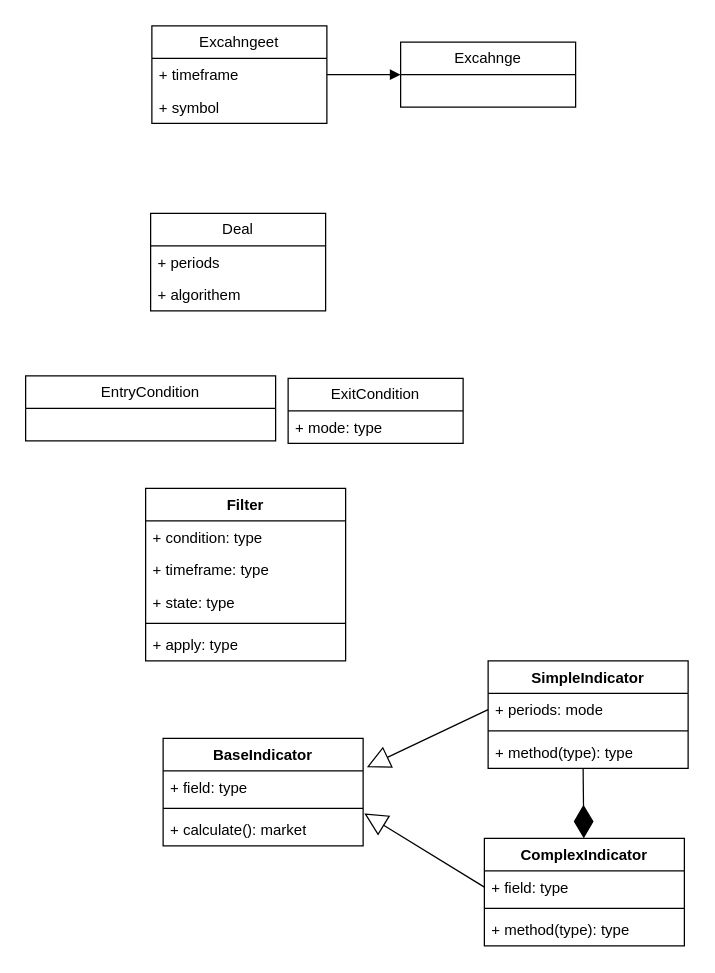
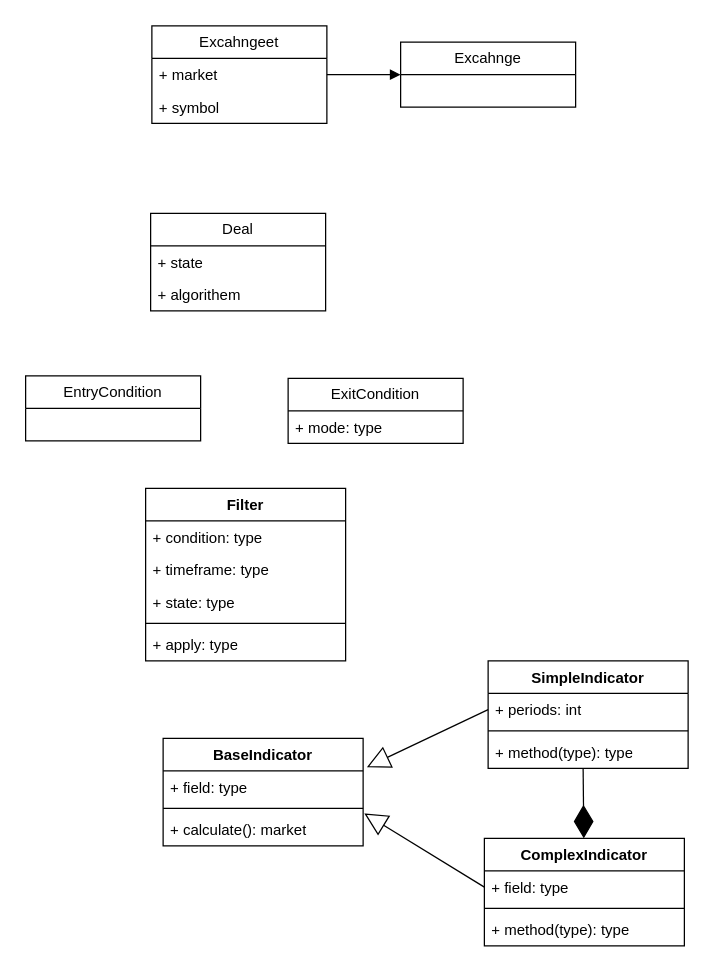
  <mxCell id="0" />
  <mxCell id="1" parent="0" />
  <mxCell id="2" value="Excahnge&lt;span style=&quot;background-color: initial;&quot;&gt;et&lt;/span&gt;" style="swimlane;fontStyle=0;childLayout=stackLayout;horizontal=1;startSize=26;fillColor=none;horizontalStack=0;resizeParent=1;resizeParentMax=0;resizeLast=0;collapsible=1;marginBottom=0;whiteSpace=wrap;html=1;" vertex="1" parent="1"><mxGeometry x="121" y="20" width="140" height="78" as="geometry" /></mxCell>
- <mxCell id="3" value="+ timeframe" style="text;strokeColor=none;fillColor=none;align=left;verticalAlign=top;spacingLeft=4;spacingRight=4;overflow=hidden;rotatable=0;points=[[0,0.5],[1,0.5]];portConstraint=eastwest;whiteSpace=wrap;html=1;" vertex="1" parent="2"><mxGeometry y="26" width="140" height="26" as="geometry" /></mxCell>
+ <mxCell id="3" value="+ market" style="text;strokeColor=none;fillColor=none;align=left;verticalAlign=top;spacingLeft=4;spacingRight=4;overflow=hidden;rotatable=0;points=[[0,0.5],[1,0.5]];portConstraint=eastwest;whiteSpace=wrap;html=1;" vertex="1" parent="2"><mxGeometry y="26" width="140" height="26" as="geometry" /></mxCell>
  <mxCell id="4" value="+ symbol" style="text;strokeColor=none;fillColor=none;align=left;verticalAlign=top;spacingLeft=4;spacingRight=4;overflow=hidden;rotatable=0;points=[[0,0.5],[1,0.5]];portConstraint=eastwest;whiteSpace=wrap;html=1;" vertex="1" parent="2"><mxGeometry y="52" width="140" height="26" as="geometry" /></mxCell>
  <mxCell id="5" value="Excahnge" style="swimlane;fontStyle=0;childLayout=stackLayout;horizontal=1;startSize=26;fillColor=none;horizontalStack=0;resizeParent=1;resizeParentMax=0;resizeLast=0;collapsible=1;marginBottom=0;whiteSpace=wrap;html=1;" vertex="1" parent="1"><mxGeometry x="320" y="33" width="140" height="52" as="geometry" /></mxCell>
  <mxCell id="6" value="Deal" style="swimlane;fontStyle=0;childLayout=stackLayout;horizontal=1;startSize=26;fillColor=none;horizontalStack=0;resizeParent=1;resizeParentMax=0;resizeLast=0;collapsible=1;marginBottom=0;whiteSpace=wrap;html=1;" vertex="1" parent="1"><mxGeometry x="120" y="170" width="140" height="78" as="geometry" /></mxCell>
- <mxCell id="7" value="+ periods" style="text;strokeColor=none;fillColor=none;align=left;verticalAlign=top;spacingLeft=4;spacingRight=4;overflow=hidden;rotatable=0;points=[[0,0.5],[1,0.5]];portConstraint=eastwest;whiteSpace=wrap;html=1;" vertex="1" parent="6"><mxGeometry y="26" width="140" height="26" as="geometry" /></mxCell>
+ <mxCell id="7" value="+ state" style="text;strokeColor=none;fillColor=none;align=left;verticalAlign=top;spacingLeft=4;spacingRight=4;overflow=hidden;rotatable=0;points=[[0,0.5],[1,0.5]];portConstraint=eastwest;whiteSpace=wrap;html=1;" vertex="1" parent="6"><mxGeometry y="26" width="140" height="26" as="geometry" /></mxCell>
  <mxCell id="8" value="+ algorithem" style="text;strokeColor=none;fillColor=none;align=left;verticalAlign=top;spacingLeft=4;spacingRight=4;overflow=hidden;rotatable=0;points=[[0,0.5],[1,0.5]];portConstraint=eastwest;whiteSpace=wrap;html=1;" vertex="1" parent="6"><mxGeometry y="52" width="140" height="26" as="geometry" /></mxCell>
- <mxCell id="9" value="EntryCondition" style="swimlane;fontStyle=0;childLayout=stackLayout;horizontal=1;startSize=26;fillColor=none;horizontalStack=0;resizeParent=1;resizeParentMax=0;resizeLast=0;collapsible=1;marginBottom=0;whiteSpace=wrap;html=1;" vertex="1" parent="1"><mxGeometry x="20" y="300" width="200" height="52" as="geometry" /></mxCell>
+ <mxCell id="9" value="EntryCondition" style="swimlane;fontStyle=0;childLayout=stackLayout;horizontal=1;startSize=26;fillColor=none;horizontalStack=0;resizeParent=1;resizeParentMax=0;resizeLast=0;collapsible=1;marginBottom=0;whiteSpace=wrap;html=1;" vertex="1" parent="1"><mxGeometry x="20" y="300" width="140" height="52" as="geometry" /></mxCell>
  <mxCell id="10" value="ExitCondition" style="swimlane;fontStyle=0;childLayout=stackLayout;horizontal=1;startSize=26;fillColor=none;horizontalStack=0;resizeParent=1;resizeParentMax=0;resizeLast=0;collapsible=1;marginBottom=0;whiteSpace=wrap;html=1;" vertex="1" parent="1"><mxGeometry x="230" y="302" width="140" height="52" as="geometry" /></mxCell>
  <mxCell id="11" value="+ mode: type" style="text;strokeColor=none;fillColor=none;align=left;verticalAlign=top;spacingLeft=4;spacingRight=4;overflow=hidden;rotatable=0;points=[[0,0.5],[1,0.5]];portConstraint=eastwest;whiteSpace=wrap;html=1;" vertex="1" parent="10"><mxGeometry y="26" width="140" height="26" as="geometry" /></mxCell>
  <mxCell id="12" value="Filter" style="swimlane;fontStyle=1;align=center;verticalAlign=top;childLayout=stackLayout;horizontal=1;startSize=26;horizontalStack=0;resizeParent=1;resizeParentMax=0;resizeLast=0;collapsible=1;marginBottom=0;whiteSpace=wrap;html=1;" vertex="1" parent="1"><mxGeometry x="116" y="390" width="160" height="138" as="geometry" /></mxCell>
  <mxCell id="13" value="+ condition: type" style="text;strokeColor=none;fillColor=none;align=left;verticalAlign=top;spacingLeft=4;spacingRight=4;overflow=hidden;rotatable=0;points=[[0,0.5],[1,0.5]];portConstraint=eastwest;whiteSpace=wrap;html=1;" vertex="1" parent="12"><mxGeometry y="26" width="160" height="26" as="geometry" /></mxCell>
  <mxCell id="14" value="+ timeframe: type" style="text;strokeColor=none;fillColor=none;align=left;verticalAlign=top;spacingLeft=4;spacingRight=4;overflow=hidden;rotatable=0;points=[[0,0.5],[1,0.5]];portConstraint=eastwest;whiteSpace=wrap;html=1;" vertex="1" parent="12"><mxGeometry y="52" width="160" height="26" as="geometry" /></mxCell>
  <mxCell id="15" value="+ state: type" style="text;strokeColor=none;fillColor=none;align=left;verticalAlign=top;spacingLeft=4;spacingRight=4;overflow=hidden;rotatable=0;points=[[0,0.5],[1,0.5]];portConstraint=eastwest;whiteSpace=wrap;html=1;" vertex="1" parent="12"><mxGeometry y="78" width="160" height="26" as="geometry" /></mxCell>
  <mxCell id="16" value="" style="line;strokeWidth=1;fillColor=none;align=left;verticalAlign=middle;spacingTop=-1;spacingLeft=3;spacingRight=3;rotatable=0;labelPosition=right;points=[];portConstraint=eastwest;strokeColor=inherit;" vertex="1" parent="12"><mxGeometry y="104" width="160" height="8" as="geometry" /></mxCell>
  <mxCell id="17" value="+ apply: type" style="text;strokeColor=none;fillColor=none;align=left;verticalAlign=top;spacingLeft=4;spacingRight=4;overflow=hidden;rotatable=0;points=[[0,0.5],[1,0.5]];portConstraint=eastwest;whiteSpace=wrap;html=1;" vertex="1" parent="12"><mxGeometry y="112" width="160" height="26" as="geometry" /></mxCell>
  <mxCell id="18" value="SimpleIndicator" style="swimlane;fontStyle=1;align=center;verticalAlign=top;childLayout=stackLayout;horizontal=1;startSize=26;horizontalStack=0;resizeParent=1;resizeParentMax=0;resizeLast=0;collapsible=1;marginBottom=0;whiteSpace=wrap;html=1;" vertex="1" parent="1"><mxGeometry x="390" y="528" width="160" height="86" as="geometry" /></mxCell>
- <mxCell id="19" value="+ periods: mode" style="text;strokeColor=none;fillColor=none;align=left;verticalAlign=top;spacingLeft=4;spacingRight=4;overflow=hidden;rotatable=0;points=[[0,0.5],[1,0.5]];portConstraint=eastwest;whiteSpace=wrap;html=1;" vertex="1" parent="18"><mxGeometry y="26" width="160" height="26" as="geometry" /></mxCell>
+ <mxCell id="19" value="+ periods: int" style="text;strokeColor=none;fillColor=none;align=left;verticalAlign=top;spacingLeft=4;spacingRight=4;overflow=hidden;rotatable=0;points=[[0,0.5],[1,0.5]];portConstraint=eastwest;whiteSpace=wrap;html=1;" vertex="1" parent="18"><mxGeometry y="26" width="160" height="26" as="geometry" /></mxCell>
  <mxCell id="20" value="" style="line;strokeWidth=1;fillColor=none;align=left;verticalAlign=middle;spacingTop=-1;spacingLeft=3;spacingRight=3;rotatable=0;labelPosition=right;points=[];portConstraint=eastwest;strokeColor=inherit;" vertex="1" parent="18"><mxGeometry y="52" width="160" height="8" as="geometry" /></mxCell>
  <mxCell id="21" value="+ method(type): type" style="text;strokeColor=none;fillColor=none;align=left;verticalAlign=top;spacingLeft=4;spacingRight=4;overflow=hidden;rotatable=0;points=[[0,0.5],[1,0.5]];portConstraint=eastwest;whiteSpace=wrap;html=1;" vertex="1" parent="18"><mxGeometry y="60" width="160" height="26" as="geometry" /></mxCell>
  <mxCell id="22" value="ComplexIndicator" style="swimlane;fontStyle=1;align=center;verticalAlign=top;childLayout=stackLayout;horizontal=1;startSize=26;horizontalStack=0;resizeParent=1;resizeParentMax=0;resizeLast=0;collapsible=1;marginBottom=0;whiteSpace=wrap;html=1;" vertex="1" parent="1"><mxGeometry x="387" y="670" width="160" height="86" as="geometry" /></mxCell>
  <mxCell id="23" value="+ field: type" style="text;strokeColor=none;fillColor=none;align=left;verticalAlign=top;spacingLeft=4;spacingRight=4;overflow=hidden;rotatable=0;points=[[0,0.5],[1,0.5]];portConstraint=eastwest;whiteSpace=wrap;html=1;" vertex="1" parent="22"><mxGeometry y="26" width="160" height="26" as="geometry" /></mxCell>
  <mxCell id="24" value="" style="line;strokeWidth=1;fillColor=none;align=left;verticalAlign=middle;spacingTop=-1;spacingLeft=3;spacingRight=3;rotatable=0;labelPosition=right;points=[];portConstraint=eastwest;strokeColor=inherit;" vertex="1" parent="22"><mxGeometry y="52" width="160" height="8" as="geometry" /></mxCell>
  <mxCell id="25" value="+ method(type): type" style="text;strokeColor=none;fillColor=none;align=left;verticalAlign=top;spacingLeft=4;spacingRight=4;overflow=hidden;rotatable=0;points=[[0,0.5],[1,0.5]];portConstraint=eastwest;whiteSpace=wrap;html=1;" vertex="1" parent="22"><mxGeometry y="60" width="160" height="26" as="geometry" /></mxCell>
  <mxCell id="26" value="BaseIndicator" style="swimlane;fontStyle=1;align=center;verticalAlign=top;childLayout=stackLayout;horizontal=1;startSize=26;horizontalStack=0;resizeParent=1;resizeParentMax=0;resizeLast=0;collapsible=1;marginBottom=0;whiteSpace=wrap;html=1;" vertex="1" parent="1"><mxGeometry x="130" y="590" width="160" height="86" as="geometry" /></mxCell>
  <mxCell id="27" value="+ field: type" style="text;strokeColor=none;fillColor=none;align=left;verticalAlign=top;spacingLeft=4;spacingRight=4;overflow=hidden;rotatable=0;points=[[0,0.5],[1,0.5]];portConstraint=eastwest;whiteSpace=wrap;html=1;" vertex="1" parent="26"><mxGeometry y="26" width="160" height="26" as="geometry" /></mxCell>
  <mxCell id="28" value="" style="line;strokeWidth=1;fillColor=none;align=left;verticalAlign=middle;spacingTop=-1;spacingLeft=3;spacingRight=3;rotatable=0;labelPosition=right;points=[];portConstraint=eastwest;strokeColor=inherit;" vertex="1" parent="26"><mxGeometry y="52" width="160" height="8" as="geometry" /></mxCell>
  <mxCell id="29" value="+ calculate(): market" style="text;strokeColor=none;fillColor=none;align=left;verticalAlign=top;spacingLeft=4;spacingRight=4;overflow=hidden;rotatable=0;points=[[0,0.5],[1,0.5]];portConstraint=eastwest;whiteSpace=wrap;html=1;" vertex="1" parent="26"><mxGeometry y="60" width="160" height="26" as="geometry" /></mxCell>
  <mxCell id="30" value="" style="endArrow=block;endSize=16;endFill=0;html=1;rounded=0;entryX=1.019;entryY=-0.115;entryDx=0;entryDy=0;entryPerimeter=0;exitX=0;exitY=0.5;exitDx=0;exitDy=0;" edge="1" parent="1" source="19" target="27"><mxGeometry x="-0.001" width="160" relative="1" as="geometry"><mxPoint x="410" y="600" as="sourcePoint" /><mxPoint x="370" y="390" as="targetPoint" /><mxPoint as="offset" /></mxGeometry></mxCell>
  <mxCell id="31" value="" style="endArrow=block;endSize=16;endFill=0;html=1;rounded=0;entryX=1.006;entryY=0;entryDx=0;entryDy=0;entryPerimeter=0;exitX=0;exitY=0.5;exitDx=0;exitDy=0;" edge="1" parent="1" source="23" target="29"><mxGeometry width="160" relative="1" as="geometry"><mxPoint x="210" y="390" as="sourcePoint" /><mxPoint x="370" y="390" as="targetPoint" /></mxGeometry></mxCell>
  <mxCell id="32" value="" style="endArrow=diamondThin;endFill=1;endSize=24;html=1;rounded=0;exitX=0.475;exitY=1;exitDx=0;exitDy=0;exitPerimeter=0;" edge="1" parent="1" source="21" target="22"><mxGeometry width="160" relative="1" as="geometry"><mxPoint x="450" y="420" as="sourcePoint" /><mxPoint x="610" y="420" as="targetPoint" /></mxGeometry></mxCell>
  <mxCell id="33" value="" style="endArrow=block;endFill=1;html=1;edgeStyle=orthogonalEdgeStyle;align=left;verticalAlign=top;rounded=0;exitX=1;exitY=0.5;exitDx=0;exitDy=0;" edge="1" parent="1" source="3"><mxGeometry x="-1" relative="1" as="geometry"><mxPoint x="280" y="70" as="sourcePoint" /><mxPoint x="320" y="59" as="targetPoint" /></mxGeometry></mxCell>
